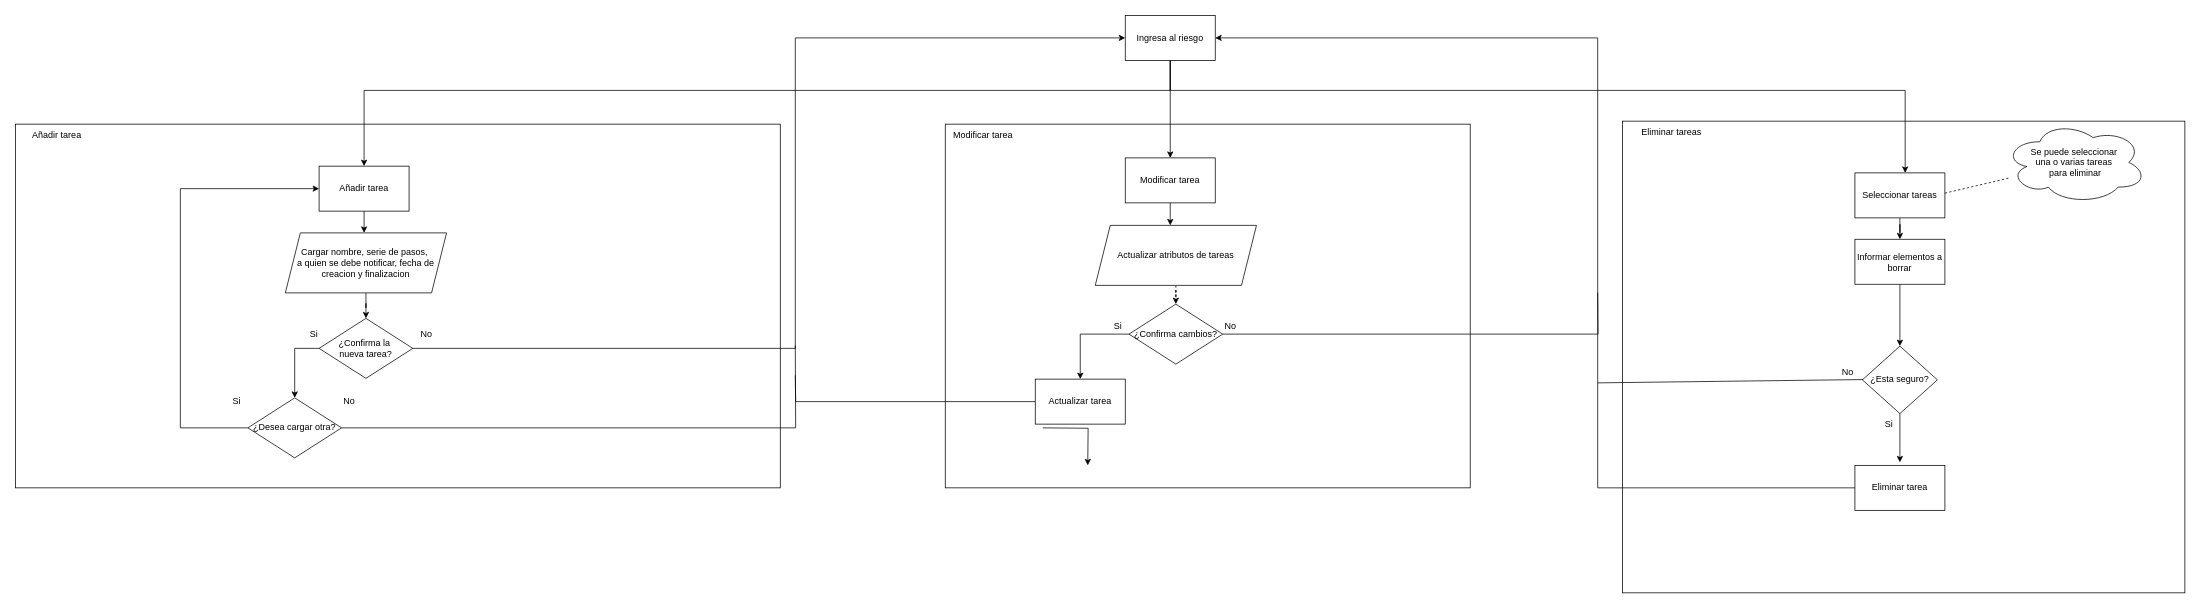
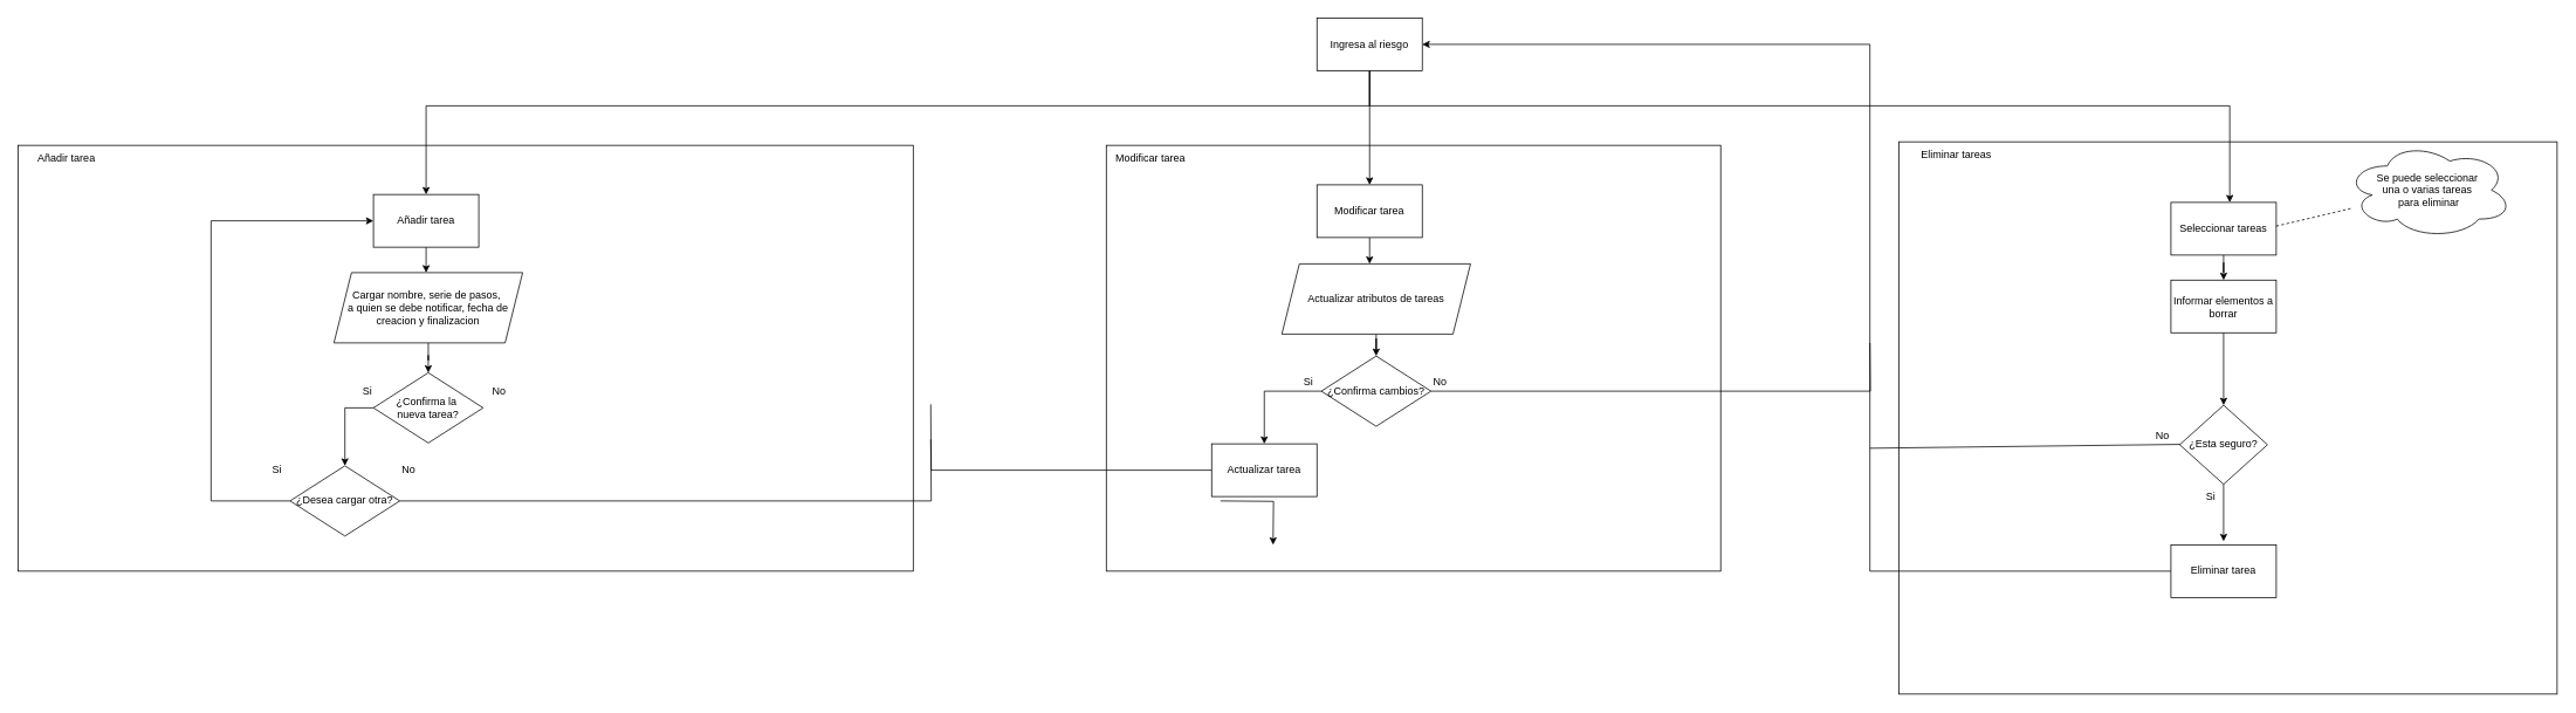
  <mxCell id="0" />
  <mxCell id="1" parent="0" />
  <mxCell id="2" value="" style="rounded=0;whiteSpace=wrap;html=1;" vertex="1" parent="1"><mxGeometry x="2163" y="161" width="750" height="629" as="geometry" /></mxCell>
  <mxCell id="3" value="" style="rounded=0;whiteSpace=wrap;html=1;" parent="1" vertex="1"><mxGeometry x="1260" y="165" width="700" height="485" as="geometry" /></mxCell>
  <mxCell id="4" value="Modificar tarea" style="text;html=1;align=center;verticalAlign=middle;resizable=0;points=[];autosize=1;strokeColor=none;fillColor=none;" parent="1" vertex="1"><mxGeometry x="1260" y="165" width="100" height="30" as="geometry" /></mxCell>
  <mxCell id="5" style="edgeStyle=orthogonalEdgeStyle;rounded=0;orthogonalLoop=1;jettySize=auto;html=1;" edge="1" parent="1" source="7" target="26"><mxGeometry relative="1" as="geometry" /></mxCell>
  <mxCell id="6" style="edgeStyle=orthogonalEdgeStyle;rounded=0;orthogonalLoop=1;jettySize=auto;html=1;" edge="1" parent="1" source="7" target="37"><mxGeometry relative="1" as="geometry"><Array as="points"><mxPoint x="1560" y="120" /><mxPoint x="2540" y="120" /></Array></mxGeometry></mxCell>
  <mxCell id="7" value="Ingresa al riesgo" style="whiteSpace=wrap;html=1;" parent="1" vertex="1"><mxGeometry x="1500" y="20" width="120" height="60" as="geometry" /></mxCell>
  <mxCell id="8" value="" style="rounded=0;whiteSpace=wrap;html=1;" vertex="1" parent="1"><mxGeometry x="20" y="165" width="1020" height="485" as="geometry" /></mxCell>
  <mxCell id="9" value="Añadir tarea" style="text;html=1;align=center;verticalAlign=middle;resizable=0;points=[];autosize=1;strokeColor=none;fillColor=none;" vertex="1" parent="1"><mxGeometry x="30" y="165" width="90" height="30" as="geometry" /></mxCell>
  <mxCell id="10" style="edgeStyle=orthogonalEdgeStyle;rounded=0;orthogonalLoop=1;jettySize=auto;html=1;exitX=0.5;exitY=1;exitDx=0;exitDy=0;entryX=0.5;entryY=0;entryDx=0;entryDy=0;" edge="1" parent="1" target="12" source="7"><mxGeometry relative="1" as="geometry"><mxPoint x="490" y="393" as="targetPoint" /><mxPoint x="490" y="125" as="sourcePoint" /><Array as="points"><mxPoint x="1560" y="120" /><mxPoint x="485" y="120" /></Array></mxGeometry></mxCell>
  <mxCell id="11" value="" style="edgeStyle=orthogonalEdgeStyle;rounded=0;orthogonalLoop=1;jettySize=auto;html=1;" edge="1" parent="1" source="12"><mxGeometry relative="1" as="geometry"><mxPoint x="485" y="310" as="targetPoint" /></mxGeometry></mxCell>
  <mxCell id="12" value="Añadir tarea" style="whiteSpace=wrap;html=1;" vertex="1" parent="1"><mxGeometry x="425" y="221" width="120" height="60" as="geometry" /></mxCell>
  <mxCell id="13" style="edgeStyle=orthogonalEdgeStyle;rounded=0;orthogonalLoop=1;jettySize=auto;html=1;" edge="1" parent="1" source="14" target="17"><mxGeometry relative="1" as="geometry" /></mxCell>
  <mxCell id="14" value="Cargar nombre, serie de pasos,&amp;nbsp;&lt;div&gt;a quien se debe notificar, fecha de&lt;/div&gt;&lt;div&gt;creacion y finalizacion&lt;/div&gt;" style="shape=parallelogram;perimeter=parallelogramPerimeter;whiteSpace=wrap;html=1;fixedSize=1;" vertex="1" parent="1"><mxGeometry x="380" y="310" width="215" height="80" as="geometry" /></mxCell>
  <mxCell id="15" style="edgeStyle=orthogonalEdgeStyle;rounded=0;orthogonalLoop=1;jettySize=auto;html=1;entryX=0.5;entryY=0;entryDx=0;entryDy=0;" edge="1" parent="1" source="17" target="22"><mxGeometry relative="1" as="geometry"><Array as="points"><mxPoint x="393" y="464" /></Array></mxGeometry></mxCell>
- <mxCell id="16" style="edgeStyle=orthogonalEdgeStyle;rounded=0;orthogonalLoop=1;jettySize=auto;html=1;entryX=0;entryY=0.5;entryDx=0;entryDy=0;" edge="1" parent="1" source="17" target="7"><mxGeometry relative="1" as="geometry"><Array as="points"><mxPoint x="1060" y="464" /><mxPoint x="1060" y="50" /></Array></mxGeometry></mxCell>
  <mxCell id="17" value="¿Confirma la&amp;nbsp;&lt;div&gt;nueva&amp;nbsp;&lt;span style=&quot;background-color: initial;&quot;&gt;tarea?&lt;/span&gt;&lt;/div&gt;" style="rhombus;whiteSpace=wrap;html=1;" vertex="1" parent="1"><mxGeometry x="425" y="424" width="125" height="80" as="geometry" /></mxCell>
  <mxCell id="18" value="Si" style="text;html=1;align=center;verticalAlign=middle;resizable=0;points=[];autosize=1;strokeColor=none;fillColor=none;" vertex="1" parent="1"><mxGeometry x="402.5" y="430" width="30" height="30" as="geometry" /></mxCell>
  <mxCell id="19" value="No" style="text;html=1;align=center;verticalAlign=middle;resizable=0;points=[];autosize=1;strokeColor=none;fillColor=none;" vertex="1" parent="1"><mxGeometry x="547.5" y="430" width="40" height="30" as="geometry" /></mxCell>
  <mxCell id="20" style="edgeStyle=orthogonalEdgeStyle;rounded=0;orthogonalLoop=1;jettySize=auto;html=1;endArrow=none;endFill=0;" edge="1" parent="1" source="22"><mxGeometry relative="1" as="geometry"><mxPoint x="1060" y="460" as="targetPoint" /></mxGeometry></mxCell>
  <mxCell id="21" style="edgeStyle=orthogonalEdgeStyle;rounded=0;orthogonalLoop=1;jettySize=auto;html=1;entryX=0;entryY=0.5;entryDx=0;entryDy=0;" edge="1" parent="1" source="22" target="12"><mxGeometry relative="1" as="geometry"><Array as="points"><mxPoint x="240" y="570" /><mxPoint x="240" y="251" /></Array></mxGeometry></mxCell>
  <mxCell id="22" value="¿Desea cargar otra?" style="rhombus;whiteSpace=wrap;html=1;" vertex="1" parent="1"><mxGeometry x="330" y="530" width="125" height="80" as="geometry" /></mxCell>
  <mxCell id="23" value="Si" style="text;html=1;align=center;verticalAlign=middle;resizable=0;points=[];autosize=1;strokeColor=none;fillColor=none;" vertex="1" parent="1"><mxGeometry x="300" y="520" width="30" height="30" as="geometry" /></mxCell>
  <mxCell id="24" value="No" style="text;html=1;align=center;verticalAlign=middle;resizable=0;points=[];autosize=1;strokeColor=none;fillColor=none;" vertex="1" parent="1"><mxGeometry x="445" y="520" width="40" height="30" as="geometry" /></mxCell>
  <mxCell id="25" style="edgeStyle=orthogonalEdgeStyle;rounded=0;orthogonalLoop=1;jettySize=auto;html=1;" edge="1" parent="1" source="26"><mxGeometry relative="1" as="geometry"><mxPoint x="1560" y="300" as="targetPoint" /></mxGeometry></mxCell>
  <mxCell id="26" value="Modificar tarea" style="whiteSpace=wrap;html=1;" vertex="1" parent="1"><mxGeometry x="1500" y="210" width="120" height="60" as="geometry" /></mxCell>
  <mxCell id="27" value="" style="endArrow=classic;html=1;rounded=0;exitX=0.5;exitY=1;exitDx=0;exitDy=0;entryX=0.5;entryY=0;entryDx=0;entryDy=0;edgeStyle=orthogonalEdgeStyle;" edge="1" parent="1"><mxGeometry width="50" height="50" relative="1" as="geometry"><mxPoint x="1390" y="570" as="sourcePoint" /><mxPoint x="1450" y="620" as="targetPoint" /></mxGeometry></mxCell>
  <mxCell id="28" value="Eliminar tareas" style="text;html=1;align=center;verticalAlign=middle;resizable=0;points=[];autosize=1;strokeColor=none;fillColor=none;" vertex="1" parent="1"><mxGeometry x="2178" y="161" width="100" height="30" as="geometry" /></mxCell>
  <mxCell id="29" value="¿Esta seguro?" style="rhombus;whiteSpace=wrap;html=1;" vertex="1" parent="1"><mxGeometry x="2483" y="461" width="100" height="90" as="geometry" /></mxCell>
  <mxCell id="30" style="edgeStyle=orthogonalEdgeStyle;rounded=0;orthogonalLoop=1;jettySize=auto;html=1;entryX=0.5;entryY=0;entryDx=0;entryDy=0;" edge="1" parent="1" source="31" target="29"><mxGeometry relative="1" as="geometry" /></mxCell>
  <mxCell id="31" value="Informar elementos a borrar" style="whiteSpace=wrap;html=1;" vertex="1" parent="1"><mxGeometry x="2473" y="318.5" width="120" height="60" as="geometry" /></mxCell>
  <mxCell id="32" value="Si" style="text;html=1;align=center;verticalAlign=middle;resizable=0;points=[];autosize=1;strokeColor=none;fillColor=none;" vertex="1" parent="1"><mxGeometry x="2503" y="551" width="30" height="30" as="geometry" /></mxCell>
  <mxCell id="33" value="No" style="text;html=1;align=center;verticalAlign=middle;resizable=0;points=[];autosize=1;strokeColor=none;fillColor=none;" vertex="1" parent="1"><mxGeometry x="2443" y="481" width="40" height="30" as="geometry" /></mxCell>
  <mxCell id="34" style="edgeStyle=orthogonalEdgeStyle;rounded=0;orthogonalLoop=1;jettySize=auto;html=1;endArrow=classic;endFill=1;entryX=1;entryY=0.5;entryDx=0;entryDy=0;exitX=0;exitY=0.5;exitDx=0;exitDy=0;" edge="1" parent="1" source="50" target="7"><mxGeometry relative="1" as="geometry"><mxPoint x="2150" y="536" as="targetPoint" /><Array as="points"><mxPoint x="2130" y="650" /><mxPoint x="2130" y="50" /></Array></mxGeometry></mxCell>
  <mxCell id="35" value="" style="endArrow=classic;html=1;rounded=0;exitX=0.5;exitY=1;exitDx=0;exitDy=0;entryX=0.5;entryY=0;entryDx=0;entryDy=0;edgeStyle=orthogonalEdgeStyle;" edge="1" parent="1" source="29"><mxGeometry width="50" height="50" relative="1" as="geometry"><mxPoint x="2473" y="566" as="sourcePoint" /><mxPoint x="2533" y="616" as="targetPoint" /></mxGeometry></mxCell>
  <mxCell id="36" style="edgeStyle=orthogonalEdgeStyle;rounded=0;orthogonalLoop=1;jettySize=auto;html=1;" edge="1" parent="1" source="37" target="31"><mxGeometry relative="1" as="geometry" /></mxCell>
  <mxCell id="37" value="Seleccionar tareas" style="whiteSpace=wrap;html=1;" vertex="1" parent="1"><mxGeometry x="2473" y="230" width="120" height="60" as="geometry" /></mxCell>
  <mxCell id="38" value="" style="rounded=0;orthogonalLoop=1;jettySize=auto;html=1;dashed=1;endArrow=none;endFill=0;" edge="1" parent="1" target="39"><mxGeometry relative="1" as="geometry"><mxPoint x="2593" y="257" as="sourcePoint" /></mxGeometry></mxCell>
  <mxCell id="39" value="Se puede seleccionar&amp;nbsp;&lt;div&gt;una o varias&amp;nbsp;&lt;span style=&quot;background-color: initial;&quot;&gt;tareas&amp;nbsp;&lt;/span&gt;&lt;/div&gt;&lt;div&gt;&lt;span style=&quot;background-color: initial;&quot;&gt;para eliminar&lt;/span&gt;&lt;/div&gt;" style="ellipse;shape=cloud;whiteSpace=wrap;html=1;" vertex="1" parent="1"><mxGeometry x="2672" y="161" width="190" height="110" as="geometry" /></mxCell>
  <mxCell id="40" value="" style="endArrow=none;html=1;rounded=0;exitX=1.016;exitY=0.82;exitDx=0;exitDy=0;exitPerimeter=0;endFill=0;" edge="1" parent="1" source="33"><mxGeometry width="50" height="50" relative="1" as="geometry"><mxPoint x="2003" y="310" as="sourcePoint" /><mxPoint x="2130" y="510" as="targetPoint" /></mxGeometry></mxCell>
- <mxCell id="41" style="edgeStyle=orthogonalEdgeStyle;rounded=0;orthogonalLoop=1;jettySize=auto;html=1;entryX=0.5;entryY=0;entryDx=0;entryDy=0;dashed=1;" edge="1" parent="1" source="42" target="45"><mxGeometry relative="1" as="geometry" /></mxCell>
+ <mxCell id="41" style="edgeStyle=orthogonalEdgeStyle;rounded=0;orthogonalLoop=1;jettySize=auto;html=1;entryX=0.5;entryY=0;entryDx=0;entryDy=0;" edge="1" parent="1" source="42" target="45"><mxGeometry relative="1" as="geometry" /></mxCell>
  <mxCell id="42" value="&lt;div&gt;Actualizar atributos de tareas&lt;/div&gt;" style="shape=parallelogram;perimeter=parallelogramPerimeter;whiteSpace=wrap;html=1;fixedSize=1;" vertex="1" parent="1"><mxGeometry x="1460" y="300" width="215" height="80" as="geometry" /></mxCell>
  <mxCell id="43" style="edgeStyle=orthogonalEdgeStyle;rounded=0;orthogonalLoop=1;jettySize=auto;html=1;entryX=0.5;entryY=0;entryDx=0;entryDy=0;" edge="1" parent="1" source="45" target="47"><mxGeometry relative="1" as="geometry" /></mxCell>
  <mxCell id="44" style="edgeStyle=orthogonalEdgeStyle;rounded=0;orthogonalLoop=1;jettySize=auto;html=1;endArrow=none;endFill=0;" edge="1" parent="1" source="45"><mxGeometry relative="1" as="geometry"><mxPoint x="2130" y="390" as="targetPoint" /></mxGeometry></mxCell>
  <mxCell id="45" value="¿Confirma cambios?" style="rhombus;whiteSpace=wrap;html=1;" vertex="1" parent="1"><mxGeometry x="1505" y="405" width="125" height="80" as="geometry" /></mxCell>
  <mxCell id="46" style="edgeStyle=orthogonalEdgeStyle;rounded=0;orthogonalLoop=1;jettySize=auto;html=1;endArrow=none;endFill=0;" edge="1" parent="1" source="47"><mxGeometry relative="1" as="geometry"><mxPoint x="1060" y="500" as="targetPoint" /></mxGeometry></mxCell>
  <mxCell id="47" value="Actualizar tarea" style="whiteSpace=wrap;html=1;" vertex="1" parent="1"><mxGeometry x="1380" y="505" width="120" height="60" as="geometry" /></mxCell>
  <mxCell id="48" value="Si" style="text;html=1;align=center;verticalAlign=middle;resizable=0;points=[];autosize=1;strokeColor=none;fillColor=none;" vertex="1" parent="1"><mxGeometry x="1475" y="420" width="30" height="30" as="geometry" /></mxCell>
  <mxCell id="49" value="No" style="text;html=1;align=center;verticalAlign=middle;resizable=0;points=[];autosize=1;strokeColor=none;fillColor=none;" vertex="1" parent="1"><mxGeometry x="1620" y="420" width="40" height="30" as="geometry" /></mxCell>
  <mxCell id="50" value="Eliminar tarea" style="whiteSpace=wrap;html=1;" vertex="1" parent="1"><mxGeometry x="2473" y="620" width="120" height="60" as="geometry" /></mxCell>
